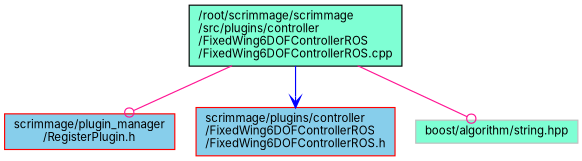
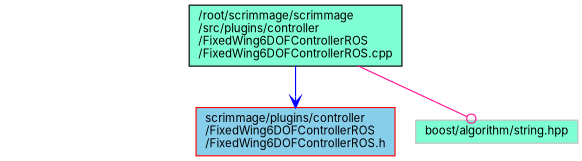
  digraph {
    fontname=Inter
    node [color=red fillcolor=aquamarine fontname=Inter fontsize=10 shape=record style=filled]
    edge [color=deeppink fontname=Inter fontsize=10 labelfontname=Helvetica labelfontsize=10 style=solid arrowhead=odot]
    n1 [color=black fontcolor=black height=0.2 label="/root/scrimmage/scrimmage\l/src/plugins/controller\l/FixedWing6DOFControllerROS\l/FixedWing6DOFControllerROS.cpp" width=0.4]
-   n2 [fillcolor=skyblue height=0.2 label="scrimmage/plugin_manager\l/RegisterPlugin.h" width=0.4]
    n3 [fillcolor=skyblue height=0.2 label="scrimmage/plugins/controller\l/FixedWing6DOFControllerROS\l/FixedWing6DOFControllerROS.h" width=0.4]
    n4 [color=grey75 height=0.2 label="boost/algorithm/string.hpp" width=0.4]
-   n1 -> n2
    n1 -> n3 [color=blue arrowhead=vee]
    n1 -> n4
  }
